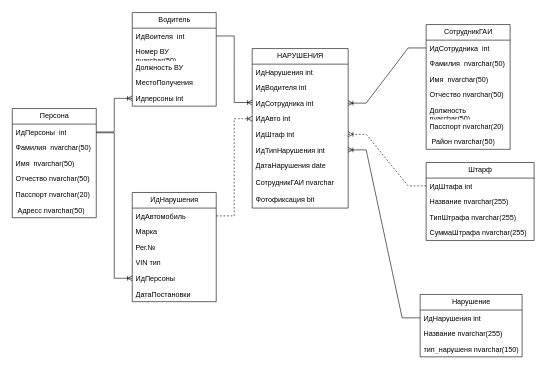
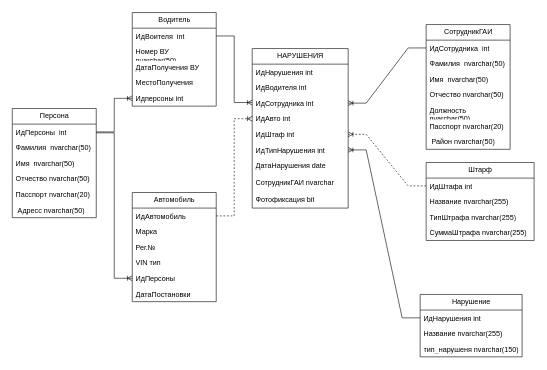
  <mxCell id="0" />
  <mxCell id="1" parent="0" />
  <mxCell id="2" value="Штарф" style="swimlane;fontStyle=0;childLayout=stackLayout;horizontal=1;startSize=26;fillColor=none;horizontalStack=0;resizeParent=1;resizeParentMax=0;resizeLast=0;collapsible=1;marginBottom=0;html=1;" vertex="1" parent="1"><mxGeometry x="710" y="270" width="180" height="130" as="geometry" /></mxCell>
  <mxCell id="3" value="ИдШтафа int" style="text;strokeColor=none;fillColor=none;align=left;verticalAlign=top;spacingLeft=4;spacingRight=4;overflow=hidden;rotatable=0;points=[[0,0.5],[1,0.5]];portConstraint=eastwest;whiteSpace=wrap;html=1;" vertex="1" parent="2"><mxGeometry y="26" width="180" height="26" as="geometry" /></mxCell>
  <mxCell id="4" value="Название  nvarchar(255)" style="text;strokeColor=none;fillColor=none;align=left;verticalAlign=top;spacingLeft=4;spacingRight=4;overflow=hidden;rotatable=0;points=[[0,0.5],[1,0.5]];portConstraint=eastwest;whiteSpace=wrap;html=1;" vertex="1" parent="2"><mxGeometry y="52" width="180" height="26" as="geometry" /></mxCell>
  <mxCell id="5" value="ТипШтрафа nvarchar(255)" style="text;strokeColor=none;fillColor=none;align=left;verticalAlign=top;spacingLeft=4;spacingRight=4;overflow=hidden;rotatable=0;points=[[0,0.5],[1,0.5]];portConstraint=eastwest;whiteSpace=wrap;html=1;" vertex="1" parent="2"><mxGeometry y="78" width="180" height="26" as="geometry" /></mxCell>
  <mxCell id="6" value="СуммаШтрафа nvarchar(255)" style="text;strokeColor=none;fillColor=none;align=left;verticalAlign=top;spacingLeft=4;spacingRight=4;overflow=hidden;rotatable=0;points=[[0,0.5],[1,0.5]];portConstraint=eastwest;whiteSpace=wrap;html=1;" vertex="1" parent="2"><mxGeometry y="104" width="180" height="26" as="geometry" /></mxCell>
  <mxCell id="7" value="СотрудникГАИ" style="swimlane;fontStyle=0;childLayout=stackLayout;horizontal=1;startSize=26;fillColor=none;horizontalStack=0;resizeParent=1;resizeParentMax=0;resizeLast=0;collapsible=1;marginBottom=0;html=1;" vertex="1" parent="1"><mxGeometry x="710" y="40" width="140" height="208" as="geometry" /></mxCell>
  <mxCell id="8" value="ИдСотрудника&amp;nbsp; int" style="text;strokeColor=none;fillColor=none;align=left;verticalAlign=top;spacingLeft=4;spacingRight=4;overflow=hidden;rotatable=0;points=[[0,0.5],[1,0.5]];portConstraint=eastwest;whiteSpace=wrap;html=1;" vertex="1" parent="7"><mxGeometry y="26" width="140" height="26" as="geometry" /></mxCell>
  <mxCell id="9" value="Фамилия&amp;nbsp; nvarchar(50)" style="text;strokeColor=none;fillColor=none;align=left;verticalAlign=top;spacingLeft=4;spacingRight=4;overflow=hidden;rotatable=0;points=[[0,0.5],[1,0.5]];portConstraint=eastwest;whiteSpace=wrap;html=1;" vertex="1" parent="7"><mxGeometry y="52" width="140" height="26" as="geometry" /></mxCell>
  <mxCell id="10" value="Имя&amp;nbsp; nvarchar(50)" style="text;strokeColor=none;fillColor=none;align=left;verticalAlign=top;spacingLeft=4;spacingRight=4;overflow=hidden;rotatable=0;points=[[0,0.5],[1,0.5]];portConstraint=eastwest;whiteSpace=wrap;html=1;" vertex="1" parent="7"><mxGeometry y="78" width="140" height="26" as="geometry" /></mxCell>
  <mxCell id="11" value="Отчество nvarchar(50)" style="text;strokeColor=none;fillColor=none;align=left;verticalAlign=top;spacingLeft=4;spacingRight=4;overflow=hidden;rotatable=0;points=[[0,0.5],[1,0.5]];portConstraint=eastwest;whiteSpace=wrap;html=1;" vertex="1" parent="7"><mxGeometry y="104" width="140" height="26" as="geometry" /></mxCell>
  <mxCell id="12" value="Должность nvarchar(50)" style="text;strokeColor=none;fillColor=none;align=left;verticalAlign=top;spacingLeft=4;spacingRight=4;overflow=hidden;rotatable=0;points=[[0,0.5],[1,0.5]];portConstraint=eastwest;whiteSpace=wrap;html=1;" vertex="1" parent="7"><mxGeometry y="130" width="140" height="26" as="geometry" /></mxCell>
  <mxCell id="13" value="Пасспорт nvarchar(20)" style="text;strokeColor=none;fillColor=none;align=left;verticalAlign=top;spacingLeft=4;spacingRight=4;overflow=hidden;rotatable=0;points=[[0,0.5],[1,0.5]];portConstraint=eastwest;whiteSpace=wrap;html=1;" vertex="1" parent="7"><mxGeometry y="156" width="140" height="26" as="geometry" /></mxCell>
  <mxCell id="14" value="&amp;nbsp;Район nvarchar(50)" style="text;strokeColor=none;fillColor=none;align=left;verticalAlign=top;spacingLeft=4;spacingRight=4;overflow=hidden;rotatable=0;points=[[0,0.5],[1,0.5]];portConstraint=eastwest;whiteSpace=wrap;html=1;" vertex="1" parent="7"><mxGeometry y="182" width="140" height="26" as="geometry" /></mxCell>
  <mxCell id="15" value="НАРУШЕНИЯ" style="swimlane;fontStyle=0;childLayout=stackLayout;horizontal=1;startSize=26;fillColor=none;horizontalStack=0;resizeParent=1;resizeParentMax=0;resizeLast=0;collapsible=1;marginBottom=0;html=1;" vertex="1" parent="1"><mxGeometry x="420" y="80" width="160" height="266" as="geometry" /></mxCell>
  <mxCell id="16" value="ИдНарушения int" style="text;strokeColor=none;fillColor=none;align=left;verticalAlign=top;spacingLeft=4;spacingRight=4;overflow=hidden;rotatable=0;points=[[0,0.5],[1,0.5]];portConstraint=eastwest;whiteSpace=wrap;html=1;" vertex="1" parent="15"><mxGeometry y="26" width="160" height="26" as="geometry" /></mxCell>
  <mxCell id="17" value="ИдВодителя int" style="text;strokeColor=none;fillColor=none;align=left;verticalAlign=top;spacingLeft=4;spacingRight=4;overflow=hidden;rotatable=0;points=[[0,0.5],[1,0.5]];portConstraint=eastwest;whiteSpace=wrap;html=1;" vertex="1" parent="15"><mxGeometry y="52" width="160" height="26" as="geometry" /></mxCell>
  <mxCell id="18" value="ИдСотрудника int" style="text;strokeColor=none;fillColor=none;align=left;verticalAlign=top;spacingLeft=4;spacingRight=4;overflow=hidden;rotatable=0;points=[[0,0.5],[1,0.5]];portConstraint=eastwest;whiteSpace=wrap;html=1;" vertex="1" parent="15"><mxGeometry y="78" width="160" height="26" as="geometry" /></mxCell>
  <mxCell id="19" value="ИдАвто int" style="text;strokeColor=none;fillColor=none;align=left;verticalAlign=top;spacingLeft=4;spacingRight=4;overflow=hidden;rotatable=0;points=[[0,0.5],[1,0.5]];portConstraint=eastwest;whiteSpace=wrap;html=1;" vertex="1" parent="15"><mxGeometry y="104" width="160" height="26" as="geometry" /></mxCell>
  <mxCell id="20" value="ИдШтаф int" style="text;strokeColor=none;fillColor=none;align=left;verticalAlign=top;spacingLeft=4;spacingRight=4;overflow=hidden;rotatable=0;points=[[0,0.5],[1,0.5]];portConstraint=eastwest;whiteSpace=wrap;html=1;" vertex="1" parent="15"><mxGeometry y="130" width="160" height="26" as="geometry" /></mxCell>
  <mxCell id="21" value="ИдТипНарушения int" style="text;strokeColor=none;fillColor=none;align=left;verticalAlign=top;spacingLeft=4;spacingRight=4;overflow=hidden;rotatable=0;points=[[0,0.5],[1,0.5]];portConstraint=eastwest;whiteSpace=wrap;html=1;" vertex="1" parent="15"><mxGeometry y="156" width="160" height="26" as="geometry" /></mxCell>
  <mxCell id="22" value="ДатаНарушения date" style="text;strokeColor=none;fillColor=none;align=left;verticalAlign=top;spacingLeft=4;spacingRight=4;overflow=hidden;rotatable=0;points=[[0,0.5],[1,0.5]];portConstraint=eastwest;whiteSpace=wrap;html=1;" vertex="1" parent="15"><mxGeometry y="182" width="160" height="28" as="geometry" /></mxCell>
  <mxCell id="23" value="СотрудникГАИ nvarchar" style="text;strokeColor=none;fillColor=none;align=left;verticalAlign=top;spacingLeft=4;spacingRight=4;overflow=hidden;rotatable=0;points=[[0,0.5],[1,0.5]];portConstraint=eastwest;whiteSpace=wrap;html=1;" vertex="1" parent="15"><mxGeometry y="210" width="160" height="28" as="geometry" /></mxCell>
  <mxCell id="24" value="Фотофиксация bit" style="text;strokeColor=none;fillColor=none;align=left;verticalAlign=top;spacingLeft=4;spacingRight=4;overflow=hidden;rotatable=0;points=[[0,0.5],[1,0.5]];portConstraint=eastwest;whiteSpace=wrap;html=1;" vertex="1" parent="15"><mxGeometry y="238" width="160" height="28" as="geometry" /></mxCell>
- <mxCell id="25" value="ИдНарушения" style="swimlane;fontStyle=0;childLayout=stackLayout;horizontal=1;startSize=26;fillColor=none;horizontalStack=0;resizeParent=1;resizeParentMax=0;resizeLast=0;collapsible=1;marginBottom=0;html=1;" vertex="1" parent="1"><mxGeometry x="220" y="320" width="140" height="182" as="geometry" /></mxCell>
+ <mxCell id="25" value="Автомобиль" style="swimlane;fontStyle=0;childLayout=stackLayout;horizontal=1;startSize=26;fillColor=none;horizontalStack=0;resizeParent=1;resizeParentMax=0;resizeLast=0;collapsible=1;marginBottom=0;html=1;" vertex="1" parent="1"><mxGeometry x="220" y="320" width="140" height="182" as="geometry" /></mxCell>
  <mxCell id="26" value="ИдАвтомобиль" style="text;strokeColor=none;fillColor=none;align=left;verticalAlign=top;spacingLeft=4;spacingRight=4;overflow=hidden;rotatable=0;points=[[0,0.5],[1,0.5]];portConstraint=eastwest;whiteSpace=wrap;html=1;" vertex="1" parent="25"><mxGeometry y="26" width="140" height="26" as="geometry" /></mxCell>
  <mxCell id="27" value="Марка" style="text;strokeColor=none;fillColor=none;align=left;verticalAlign=top;spacingLeft=4;spacingRight=4;overflow=hidden;rotatable=0;points=[[0,0.5],[1,0.5]];portConstraint=eastwest;whiteSpace=wrap;html=1;" vertex="1" parent="25"><mxGeometry y="52" width="140" height="26" as="geometry" /></mxCell>
  <mxCell id="28" value="Рег.№" style="text;strokeColor=none;fillColor=none;align=left;verticalAlign=top;spacingLeft=4;spacingRight=4;overflow=hidden;rotatable=0;points=[[0,0.5],[1,0.5]];portConstraint=eastwest;whiteSpace=wrap;html=1;" vertex="1" parent="25"><mxGeometry y="78" width="140" height="26" as="geometry" /></mxCell>
  <mxCell id="29" value="VIN тип" style="text;strokeColor=none;fillColor=none;align=left;verticalAlign=top;spacingLeft=4;spacingRight=4;overflow=hidden;rotatable=0;points=[[0,0.5],[1,0.5]];portConstraint=eastwest;whiteSpace=wrap;html=1;" vertex="1" parent="25"><mxGeometry y="104" width="140" height="26" as="geometry" /></mxCell>
  <mxCell id="30" value="ИдПерсоны" style="text;strokeColor=none;fillColor=none;align=left;verticalAlign=top;spacingLeft=4;spacingRight=4;overflow=hidden;rotatable=0;points=[[0,0.5],[1,0.5]];portConstraint=eastwest;whiteSpace=wrap;html=1;" vertex="1" parent="25"><mxGeometry y="130" width="140" height="26" as="geometry" /></mxCell>
  <mxCell id="31" value="ДатаПостановки " style="text;strokeColor=none;fillColor=none;align=left;verticalAlign=top;spacingLeft=4;spacingRight=4;overflow=hidden;rotatable=0;points=[[0,0.5],[1,0.5]];portConstraint=eastwest;whiteSpace=wrap;html=1;" vertex="1" parent="25"><mxGeometry y="156" width="140" height="26" as="geometry" /></mxCell>
  <mxCell id="32" value="Водитель" style="swimlane;fontStyle=0;childLayout=stackLayout;horizontal=1;startSize=26;fillColor=none;horizontalStack=0;resizeParent=1;resizeParentMax=0;resizeLast=0;collapsible=1;marginBottom=0;html=1;" vertex="1" parent="1"><mxGeometry x="220" y="20" width="140" height="156" as="geometry" /></mxCell>
  <mxCell id="33" value="ИдВоителя&amp;nbsp; int" style="text;strokeColor=none;fillColor=none;align=left;verticalAlign=top;spacingLeft=4;spacingRight=4;overflow=hidden;rotatable=0;points=[[0,0.5],[1,0.5]];portConstraint=eastwest;whiteSpace=wrap;html=1;" vertex="1" parent="32"><mxGeometry y="26" width="140" height="26" as="geometry" /></mxCell>
  <mxCell id="34" value="Номер ВУ&amp;nbsp; nvarchar(50)" style="text;strokeColor=none;fillColor=none;align=left;verticalAlign=top;spacingLeft=4;spacingRight=4;overflow=hidden;rotatable=0;points=[[0,0.5],[1,0.5]];portConstraint=eastwest;whiteSpace=wrap;html=1;" vertex="1" parent="32"><mxGeometry y="52" width="140" height="26" as="geometry" /></mxCell>
- <mxCell id="35" value="Должность ВУ" style="text;strokeColor=none;fillColor=none;align=left;verticalAlign=top;spacingLeft=4;spacingRight=4;overflow=hidden;rotatable=0;points=[[0,0.5],[1,0.5]];portConstraint=eastwest;whiteSpace=wrap;html=1;" vertex="1" parent="32"><mxGeometry y="78" width="140" height="26" as="geometry" /></mxCell>
+ <mxCell id="35" value="ДатаПолучения ВУ" style="text;strokeColor=none;fillColor=none;align=left;verticalAlign=top;spacingLeft=4;spacingRight=4;overflow=hidden;rotatable=0;points=[[0,0.5],[1,0.5]];portConstraint=eastwest;whiteSpace=wrap;html=1;" vertex="1" parent="32"><mxGeometry y="78" width="140" height="26" as="geometry" /></mxCell>
  <mxCell id="36" value="МестоПолучения" style="text;strokeColor=none;fillColor=none;align=left;verticalAlign=top;spacingLeft=4;spacingRight=4;overflow=hidden;rotatable=0;points=[[0,0.5],[1,0.5]];portConstraint=eastwest;whiteSpace=wrap;html=1;" vertex="1" parent="32"><mxGeometry y="104" width="140" height="26" as="geometry" /></mxCell>
  <mxCell id="37" value="Идперсоны int" style="text;strokeColor=none;fillColor=none;align=left;verticalAlign=top;spacingLeft=4;spacingRight=4;overflow=hidden;rotatable=0;points=[[0,0.5],[1,0.5]];portConstraint=eastwest;whiteSpace=wrap;html=1;" vertex="1" parent="32"><mxGeometry y="130" width="140" height="26" as="geometry" /></mxCell>
  <mxCell id="38" value="" style="edgeStyle=entityRelationEdgeStyle;fontSize=12;html=1;endArrow=ERoneToMany;rounded=0;exitX=1;exitY=0.5;exitDx=0;exitDy=0;" edge="1" parent="1" source="33"><mxGeometry width="100" height="100" relative="1" as="geometry"><mxPoint x="320" y="270" as="sourcePoint" /><mxPoint x="420" y="170" as="targetPoint" /></mxGeometry></mxCell>
  <mxCell id="39" value="" style="edgeStyle=entityRelationEdgeStyle;fontSize=12;html=1;endArrow=ERoneToMany;rounded=0;entryX=1;entryY=0.5;entryDx=0;entryDy=0;exitX=0;exitY=0.5;exitDx=0;exitDy=0;" edge="1" parent="1" source="8" target="18"><mxGeometry width="100" height="100" relative="1" as="geometry"><mxPoint x="500" y="300" as="sourcePoint" /><mxPoint x="600" y="200" as="targetPoint" /></mxGeometry></mxCell>
  <mxCell id="40" value="" style="edgeStyle=entityRelationEdgeStyle;fontSize=12;html=1;endArrow=ERoneToMany;rounded=0;exitX=1;exitY=0.5;exitDx=0;exitDy=0;entryX=0;entryY=0.5;entryDx=0;entryDy=0;dashed=1;" edge="1" parent="1" source="26" target="19"><mxGeometry width="100" height="100" relative="1" as="geometry"><mxPoint x="290" y="89" as="sourcePoint" /><mxPoint x="430" y="180" as="targetPoint" /></mxGeometry></mxCell>
  <mxCell id="41" value="" style="edgeStyle=entityRelationEdgeStyle;fontSize=12;html=1;endArrow=ERoneToMany;rounded=0;exitX=0;exitY=0.5;exitDx=0;exitDy=0;entryX=1;entryY=0.5;entryDx=0;entryDy=0;dashed=1;" edge="1" parent="1" source="3" target="20"><mxGeometry width="100" height="100" relative="1" as="geometry"><mxPoint x="300" y="99" as="sourcePoint" /><mxPoint x="440" y="190" as="targetPoint" /></mxGeometry></mxCell>
  <mxCell id="42" value="Нарушение" style="swimlane;fontStyle=0;childLayout=stackLayout;horizontal=1;startSize=26;fillColor=none;horizontalStack=0;resizeParent=1;resizeParentMax=0;resizeLast=0;collapsible=1;marginBottom=0;html=1;" vertex="1" parent="1"><mxGeometry x="700" y="490" width="170" height="104" as="geometry" /></mxCell>
  <mxCell id="43" value="ИдНарушения int" style="text;strokeColor=none;fillColor=none;align=left;verticalAlign=top;spacingLeft=4;spacingRight=4;overflow=hidden;rotatable=0;points=[[0,0.5],[1,0.5]];portConstraint=eastwest;whiteSpace=wrap;html=1;" vertex="1" parent="42"><mxGeometry y="26" width="170" height="26" as="geometry" /></mxCell>
  <mxCell id="44" value="Название nvarchar(255)" style="text;strokeColor=none;fillColor=none;align=left;verticalAlign=top;spacingLeft=4;spacingRight=4;overflow=hidden;rotatable=0;points=[[0,0.5],[1,0.5]];portConstraint=eastwest;whiteSpace=wrap;html=1;" vertex="1" parent="42"><mxGeometry y="52" width="170" height="26" as="geometry" /></mxCell>
  <mxCell id="45" value="тип_нарушеня nvarchar(150)" style="text;strokeColor=none;fillColor=none;align=left;verticalAlign=top;spacingLeft=4;spacingRight=4;overflow=hidden;rotatable=0;points=[[0,0.5],[1,0.5]];portConstraint=eastwest;whiteSpace=wrap;html=1;" vertex="1" parent="42"><mxGeometry y="78" width="170" height="26" as="geometry" /></mxCell>
  <mxCell id="46" value="" style="edgeStyle=entityRelationEdgeStyle;fontSize=12;html=1;endArrow=ERoneToMany;rounded=0;exitX=0;exitY=0.5;exitDx=0;exitDy=0;entryX=1;entryY=0.5;entryDx=0;entryDy=0;" edge="1" parent="1" source="43" target="21"><mxGeometry width="100" height="100" relative="1" as="geometry"><mxPoint x="600" y="430" as="sourcePoint" /><mxPoint x="450" y="324" as="targetPoint" /></mxGeometry></mxCell>
  <mxCell id="47" value="Персона" style="swimlane;fontStyle=0;childLayout=stackLayout;horizontal=1;startSize=26;fillColor=none;horizontalStack=0;resizeParent=1;resizeParentMax=0;resizeLast=0;collapsible=1;marginBottom=0;html=1;" vertex="1" parent="1"><mxGeometry x="20" y="180" width="140" height="182" as="geometry" /></mxCell>
  <mxCell id="48" value="ИдПерсоны&amp;nbsp; int" style="text;strokeColor=none;fillColor=none;align=left;verticalAlign=top;spacingLeft=4;spacingRight=4;overflow=hidden;rotatable=0;points=[[0,0.5],[1,0.5]];portConstraint=eastwest;whiteSpace=wrap;html=1;" vertex="1" parent="47"><mxGeometry y="26" width="140" height="26" as="geometry" /></mxCell>
  <mxCell id="49" value="Фамилия&amp;nbsp; nvarchar(50)" style="text;strokeColor=none;fillColor=none;align=left;verticalAlign=top;spacingLeft=4;spacingRight=4;overflow=hidden;rotatable=0;points=[[0,0.5],[1,0.5]];portConstraint=eastwest;whiteSpace=wrap;html=1;" vertex="1" parent="47"><mxGeometry y="52" width="140" height="26" as="geometry" /></mxCell>
  <mxCell id="50" value="Имя&amp;nbsp; nvarchar(50)" style="text;strokeColor=none;fillColor=none;align=left;verticalAlign=top;spacingLeft=4;spacingRight=4;overflow=hidden;rotatable=0;points=[[0,0.5],[1,0.5]];portConstraint=eastwest;whiteSpace=wrap;html=1;" vertex="1" parent="47"><mxGeometry y="78" width="140" height="26" as="geometry" /></mxCell>
  <mxCell id="51" value="Отчество nvarchar(50)" style="text;strokeColor=none;fillColor=none;align=left;verticalAlign=top;spacingLeft=4;spacingRight=4;overflow=hidden;rotatable=0;points=[[0,0.5],[1,0.5]];portConstraint=eastwest;whiteSpace=wrap;html=1;" vertex="1" parent="47"><mxGeometry y="104" width="140" height="26" as="geometry" /></mxCell>
  <mxCell id="52" value="Пасспорт nvarchar(20)" style="text;strokeColor=none;fillColor=none;align=left;verticalAlign=top;spacingLeft=4;spacingRight=4;overflow=hidden;rotatable=0;points=[[0,0.5],[1,0.5]];portConstraint=eastwest;whiteSpace=wrap;html=1;" vertex="1" parent="47"><mxGeometry y="130" width="140" height="26" as="geometry" /></mxCell>
  <mxCell id="53" value="&amp;nbsp;Адресс nvarchar(50)" style="text;strokeColor=none;fillColor=none;align=left;verticalAlign=top;spacingLeft=4;spacingRight=4;overflow=hidden;rotatable=0;points=[[0,0.5],[1,0.5]];portConstraint=eastwest;whiteSpace=wrap;html=1;" vertex="1" parent="47"><mxGeometry y="156" width="140" height="26" as="geometry" /></mxCell>
  <mxCell id="54" value="" style="edgeStyle=entityRelationEdgeStyle;fontSize=12;html=1;endArrow=ERoneToMany;rounded=0;exitX=1;exitY=0.5;exitDx=0;exitDy=0;entryX=0;entryY=0.5;entryDx=0;entryDy=0;" edge="1" parent="1" target="30"><mxGeometry width="100" height="100" relative="1" as="geometry"><mxPoint x="160" y="220.5" as="sourcePoint" /><mxPoint x="250" y="321.5" as="targetPoint" /></mxGeometry></mxCell>
  <mxCell id="55" value="" style="edgeStyle=entityRelationEdgeStyle;fontSize=12;html=1;endArrow=ERoneToMany;rounded=0;exitX=1;exitY=0.5;exitDx=0;exitDy=0;" edge="1" parent="1" source="48" target="37"><mxGeometry width="100" height="100" relative="1" as="geometry"><mxPoint x="170" y="230.5" as="sourcePoint" /><mxPoint x="240" y="543" as="targetPoint" /></mxGeometry></mxCell>
